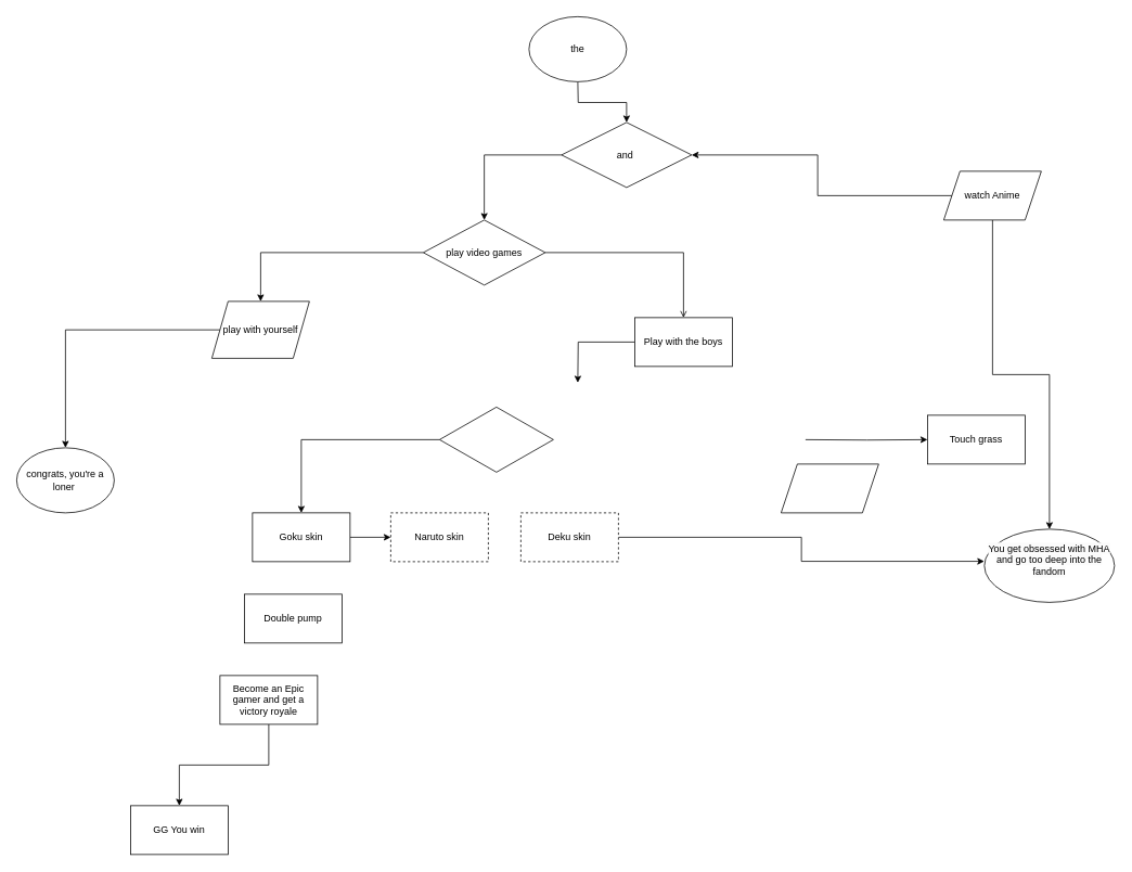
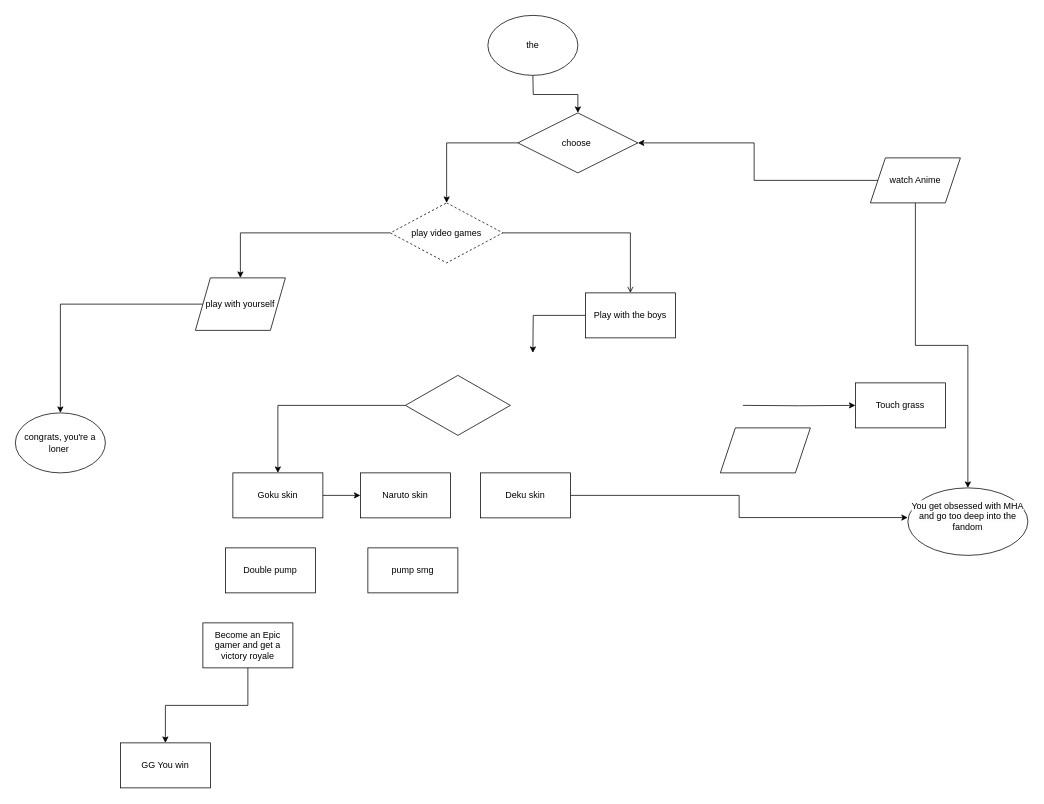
  <mxCell id="0" />
  <mxCell id="1" parent="0" />
  <mxCell id="2" value="" style="edgeStyle=orthogonalEdgeStyle;rounded=0;orthogonalLoop=1;jettySize=auto;html=1;" edge="1" parent="1" target="23"><mxGeometry relative="1" as="geometry"><mxPoint x="710" y="100" as="sourcePoint" /></mxGeometry></mxCell>
  <mxCell id="3" value="" style="edgeStyle=orthogonalEdgeStyle;rounded=0;orthogonalLoop=1;jettySize=auto;html=1;exitX=0;exitY=0.5;exitDx=0;exitDy=0;" parent="1" source="30" edge="1" target="29"><mxGeometry relative="1" as="geometry"><mxPoint x="110" y="570" as="targetPoint" /><mxPoint x="260" y="400" as="sourcePoint" /></mxGeometry></mxCell>
  <mxCell id="4" value="" style="edgeStyle=orthogonalEdgeStyle;rounded=0;orthogonalLoop=1;jettySize=auto;html=1;" parent="1" source="5" edge="1"><mxGeometry relative="1" as="geometry"><mxPoint x="710" y="470" as="targetPoint" /></mxGeometry></mxCell>
  <mxCell id="5" value="Play with the boys" style="whiteSpace=wrap;html=1;" parent="1" vertex="1"><mxGeometry x="780" y="390" width="120" height="60" as="geometry" /></mxCell>
  <mxCell id="6" value="" style="edgeStyle=orthogonalEdgeStyle;rounded=0;orthogonalLoop=1;jettySize=auto;html=1;" parent="1" target="7" edge="1"><mxGeometry relative="1" as="geometry"><mxPoint x="990" y="540" as="sourcePoint" /></mxGeometry></mxCell>
  <mxCell id="7" value="Touch grass" style="whiteSpace=wrap;html=1;" parent="1" vertex="1"><mxGeometry x="1140" y="510" width="120" height="60" as="geometry" /></mxCell>
  <mxCell id="8" value="" style="edgeStyle=orthogonalEdgeStyle;rounded=0;orthogonalLoop=1;jettySize=auto;html=1;exitX=0;exitY=0.5;exitDx=0;exitDy=0;exitPerimeter=0;entryX=0.5;entryY=0;entryDx=0;entryDy=0;" parent="1" source="32" edge="1" target="13"><mxGeometry relative="1" as="geometry"><mxPoint x="480" y="620" as="targetPoint" /><mxPoint x="550" y="530" as="sourcePoint" /></mxGeometry></mxCell>
  <mxCell id="9" value="" style="edgeStyle=orthogonalEdgeStyle;rounded=0;orthogonalLoop=1;jettySize=auto;html=1;" parent="1" source="10" target="11" edge="1"><mxGeometry relative="1" as="geometry" /></mxCell>
  <mxCell id="10" value="Become an Epic gamer and get a victory royale" style="whiteSpace=wrap;html=1;" parent="1" vertex="1"><mxGeometry x="270" y="830" width="120" height="60" as="geometry" /></mxCell>
  <mxCell id="11" value="GG You win" style="whiteSpace=wrap;html=1;" parent="1" vertex="1"><mxGeometry x="160" y="990" width="120" height="60" as="geometry" /></mxCell>
  <mxCell id="12" value="" style="edgeStyle=orthogonalEdgeStyle;rounded=0;orthogonalLoop=1;jettySize=auto;html=1;" parent="1" source="13" target="14" edge="1"><mxGeometry relative="1" as="geometry" /></mxCell>
  <mxCell id="13" value="Goku skin" style="whiteSpace=wrap;html=1;" parent="1" vertex="1"><mxGeometry y="630" width="120" height="60" as="geometry" x="310" /></mxCell>
- <mxCell id="14" value="Naruto skin" style="whiteSpace=wrap;html=1;dashed=1;" parent="1" vertex="1"><mxGeometry x="480" y="630" width="120" height="60" as="geometry" /></mxCell>
+ <mxCell id="14" value="Naruto skin" style="whiteSpace=wrap;html=1;" parent="1" vertex="1"><mxGeometry x="480" y="630" width="120" height="60" as="geometry" /></mxCell>
  <mxCell id="15" value="" style="edgeStyle=orthogonalEdgeStyle;rounded=0;orthogonalLoop=1;jettySize=auto;html=1;entryX=-0.001;entryY=0.44;entryDx=0;entryDy=0;entryPerimeter=0;" parent="1" source="16" target="28" edge="1"><mxGeometry relative="1" as="geometry"><mxPoint x="1210" y="710" as="targetPoint" /></mxGeometry></mxCell>
- <mxCell id="16" value="Deku skin" style="whiteSpace=wrap;html=1;dashed=1;" parent="1" vertex="1"><mxGeometry x="640" y="630" width="120" height="60" as="geometry" /></mxCell>
+ <mxCell id="16" value="Deku skin" style="whiteSpace=wrap;html=1;" parent="1" vertex="1"><mxGeometry x="640" y="630" width="120" height="60" as="geometry" /></mxCell>
  <mxCell id="17" value="Double pump" style="whiteSpace=wrap;html=1;" parent="1" vertex="1"><mxGeometry x="300" y="730" width="120" height="60" as="geometry" /></mxCell>
+ <mxCell id="18" value="pump smg" style="whiteSpace=wrap;html=1;" parent="1" vertex="1"><mxGeometry x="490" y="730" width="120" height="60" as="geometry" /></mxCell>
  <mxCell id="19" value="" style="edgeStyle=orthogonalEdgeStyle;rounded=0;orthogonalLoop=1;jettySize=auto;html=1;entryX=0.5;entryY=0;entryDx=0;entryDy=0;" edge="1" parent="1" source="21" target="30"><mxGeometry relative="1" as="geometry"><mxPoint x="320" y="370" as="targetPoint" /></mxGeometry></mxCell>
  <mxCell id="20" value="" style="edgeStyle=orthogonalEdgeStyle;rounded=0;orthogonalLoop=1;jettySize=auto;html=1;endArrow=open;" edge="1" parent="1" source="21" target="5"><mxGeometry relative="1" as="geometry" /></mxCell>
- <mxCell id="21" value="play video games" style="rhombus;whiteSpace=wrap;html=1;" vertex="1" parent="1"><mxGeometry x="520" y="270" width="150" height="80" as="geometry" /></mxCell>
+ <mxCell id="21" value="play video games" style="rhombus;whiteSpace=wrap;html=1;dashed=1;" vertex="1" parent="1"><mxGeometry x="520" y="270" width="150" height="80" as="geometry" /></mxCell>
  <mxCell id="22" value="" style="edgeStyle=orthogonalEdgeStyle;rounded=0;orthogonalLoop=1;jettySize=auto;html=1;" edge="1" parent="1" source="23" target="21"><mxGeometry relative="1" as="geometry" /></mxCell>
- <mxCell id="23" value="and&amp;nbsp;" style="rhombus;whiteSpace=wrap;html=1;" vertex="1" parent="1"><mxGeometry x="690" y="150" width="160" height="80" as="geometry" /></mxCell>
+ <mxCell id="23" value="choose&amp;nbsp;" style="rhombus;whiteSpace=wrap;html=1;" vertex="1" parent="1"><mxGeometry x="690" y="150" width="160" height="80" as="geometry" /></mxCell>
  <mxCell id="24" value="the" style="ellipse;whiteSpace=wrap;html=1;" vertex="1" parent="1"><mxGeometry x="650" y="20" width="120" height="80" as="geometry" /></mxCell>
  <mxCell id="25" value="" style="edgeStyle=orthogonalEdgeStyle;rounded=0;orthogonalLoop=1;jettySize=auto;html=1;" edge="1" parent="1" source="27" target="23"><mxGeometry relative="1" as="geometry" /></mxCell>
  <mxCell id="26" value="" style="edgeStyle=orthogonalEdgeStyle;rounded=0;orthogonalLoop=1;jettySize=auto;html=1;entryX=0.5;entryY=0;entryDx=0;entryDy=0;" edge="1" parent="1" source="27" target="28"><mxGeometry relative="1" as="geometry"><mxPoint x="1270" y="620" as="targetPoint" /></mxGeometry></mxCell>
  <mxCell id="27" value="watch Anime" style="shape=parallelogram;perimeter=parallelogramPerimeter;whiteSpace=wrap;html=1;fixedSize=1;" vertex="1" parent="1"><mxGeometry x="1160" y="210" width="120" height="60" as="geometry" /></mxCell>
  <mxCell id="28" value="&#10;&lt;span style=&quot;color: rgb(0, 0, 0); font-family: Helvetica; font-size: 12px; font-style: normal; font-variant-ligatures: normal; font-variant-caps: normal; font-weight: 400; letter-spacing: normal; orphans: 2; text-align: center; text-indent: 0px; text-transform: none; widows: 2; word-spacing: 0px; -webkit-text-stroke-width: 0px; background-color: rgb(251, 251, 251); text-decoration-thickness: initial; text-decoration-style: initial; text-decoration-color: initial; float: none; display: inline !important;&quot;&gt;You get obsessed with MHA and go too deep into the fandom&lt;/span&gt;&#10;&#10;" style="ellipse;whiteSpace=wrap;html=1;" vertex="1" parent="1"><mxGeometry x="1210" y="650" width="160" height="90" as="geometry" /></mxCell>
  <mxCell id="29" value="congrats, you're a loner&amp;nbsp;" style="ellipse;whiteSpace=wrap;html=1;" vertex="1" parent="1"><mxGeometry x="20" y="550" width="120" height="80" as="geometry" /></mxCell>
  <mxCell id="30" value="play with yourself" style="shape=parallelogram;perimeter=parallelogramPerimeter;whiteSpace=wrap;html=1;fixedSize=1;" vertex="1" parent="1"><mxGeometry x="260" y="370" width="120" height="70" as="geometry" /></mxCell>
  <mxCell id="31" value="" style="shape=parallelogram;perimeter=parallelogramPerimeter;whiteSpace=wrap;html=1;fixedSize=1;" vertex="1" parent="1"><mxGeometry x="960" y="570" width="120" height="60" as="geometry" /></mxCell>
  <mxCell id="32" value="" style="rhombus;whiteSpace=wrap;html=1;" vertex="1" parent="1"><mxGeometry x="540" y="500" width="140" height="80" as="geometry" /></mxCell>
